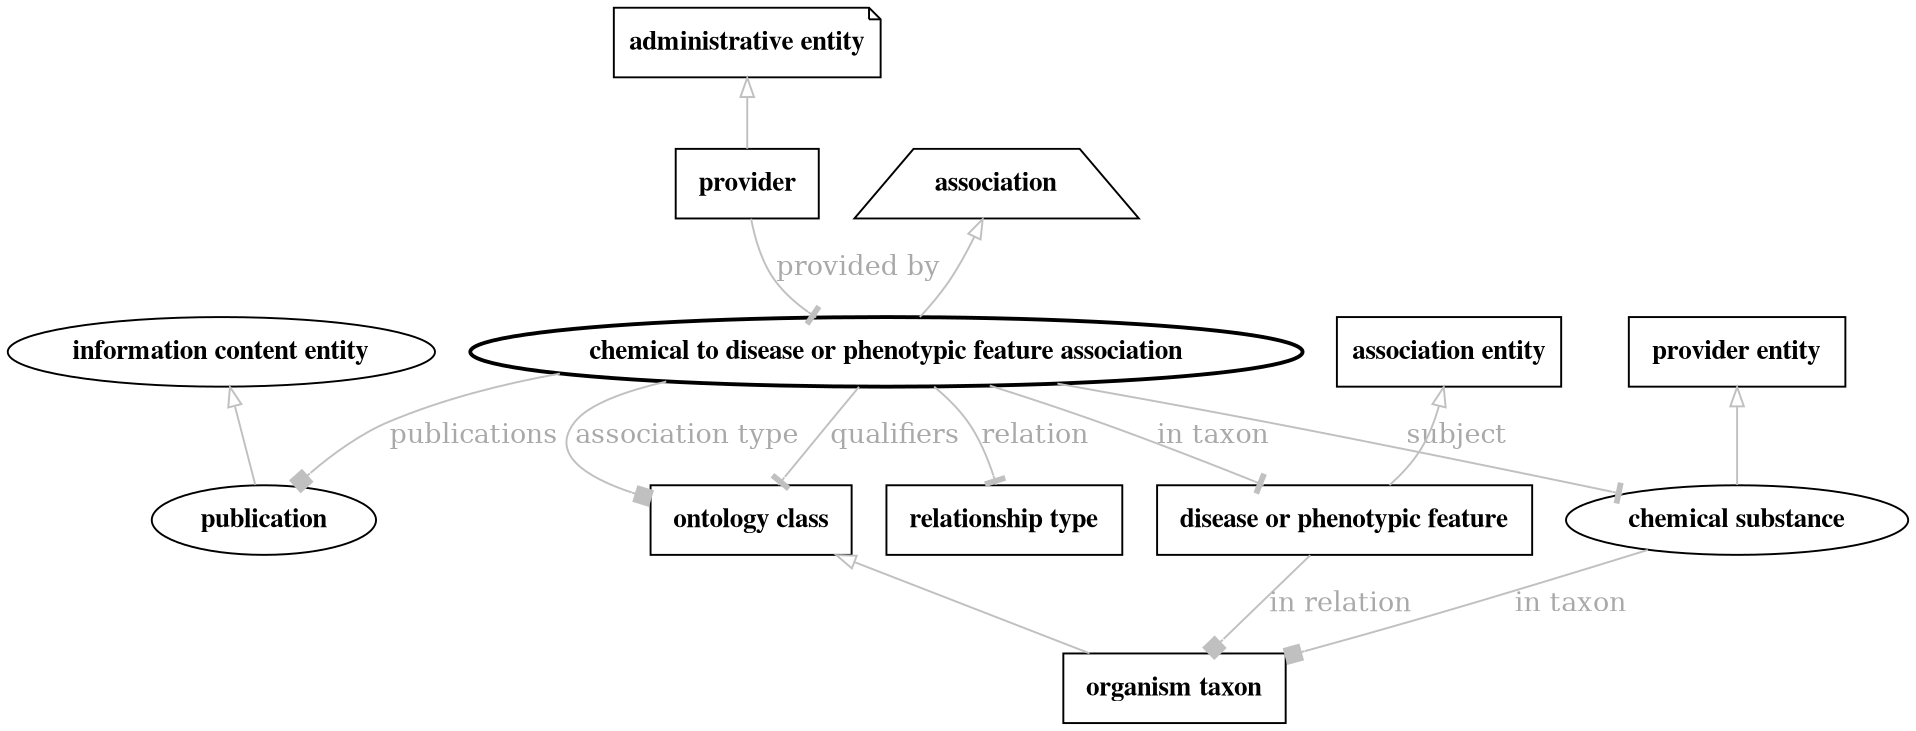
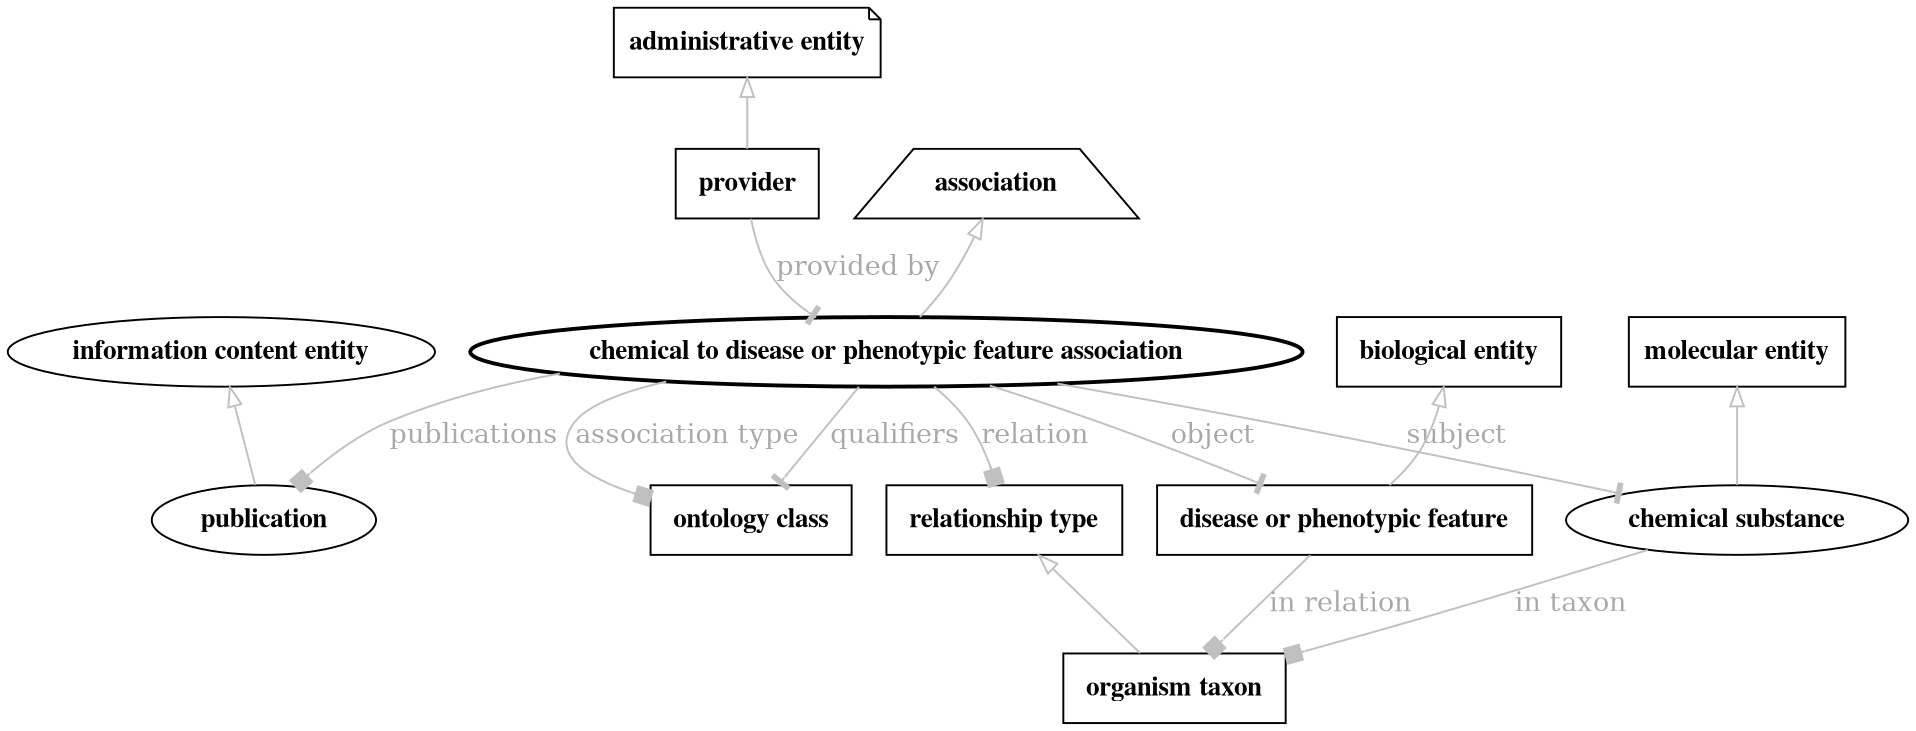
  digraph {
    fontsize=32
    penwidth=5
    node [color=black fontname="times bold" shape=box style=solid]
    edge [color=gray fontcolor=darkgray]
    n1 [label=" chemical to disease or phenotypic feature association " shape=ellipse style=bold]
    n2 [label=" publication " shape=ellipse]
    n3 [label=" ontology class "]
    n4 [label=" disease or phenotypic feature "]
    n5 [label=" relationship type "]
    n6 [label=" chemical substance " shape=ellipse]
    n7 [label=" provider "]
    n8 [label=" organism taxon "]
    association [shape=trapezium style=""]
    "administrative entity" [shape=note style=""]
    "information content entity" [shape=ellipse style=""]
-   "biological entity" [label="association entity" style=""]
-   "molecular entity" [label="provider entity" style=""]
+   "biological entity" [style=""]
+   "molecular entity" [style=""]
    n1 -> n2 [arrowhead=box label=publications]
    n1 -> n3 [arrowhead=tee label=qualifiers]
    n1 -> n3 [arrowhead=box label="association type"]
-   n1 -> n4 [arrowhead=tee label="in taxon"]
-   n1 -> n5 [arrowhead=tee label=relation]
+   n1 -> n4 [arrowhead=tee label=object]
+   n1 -> n5 [arrowhead=box label=relation]
    n1 -> n6 [arrowhead=tee label=subject]
-   n3 -> n8 [arrowtail=onormal dir=back]
+   n5 -> n8 [arrowtail=onormal dir=back]
    n4 -> n8 [arrowhead=box label="in relation"]
    n6 -> n8 [arrowhead=box label="in taxon"]
    n7 -> n1 [arrowhead=tee label="provided by"]
    association -> n1 [arrowtail=onormal dir=back]
    "administrative entity" -> n7 [arrowtail=onormal dir=back]
    "information content entity" -> n2 [arrowtail=onormal dir=back]
    "biological entity" -> n4 [arrowtail=onormal dir=back]
    "molecular entity" -> n6 [arrowtail=onormal dir=back]
  }
